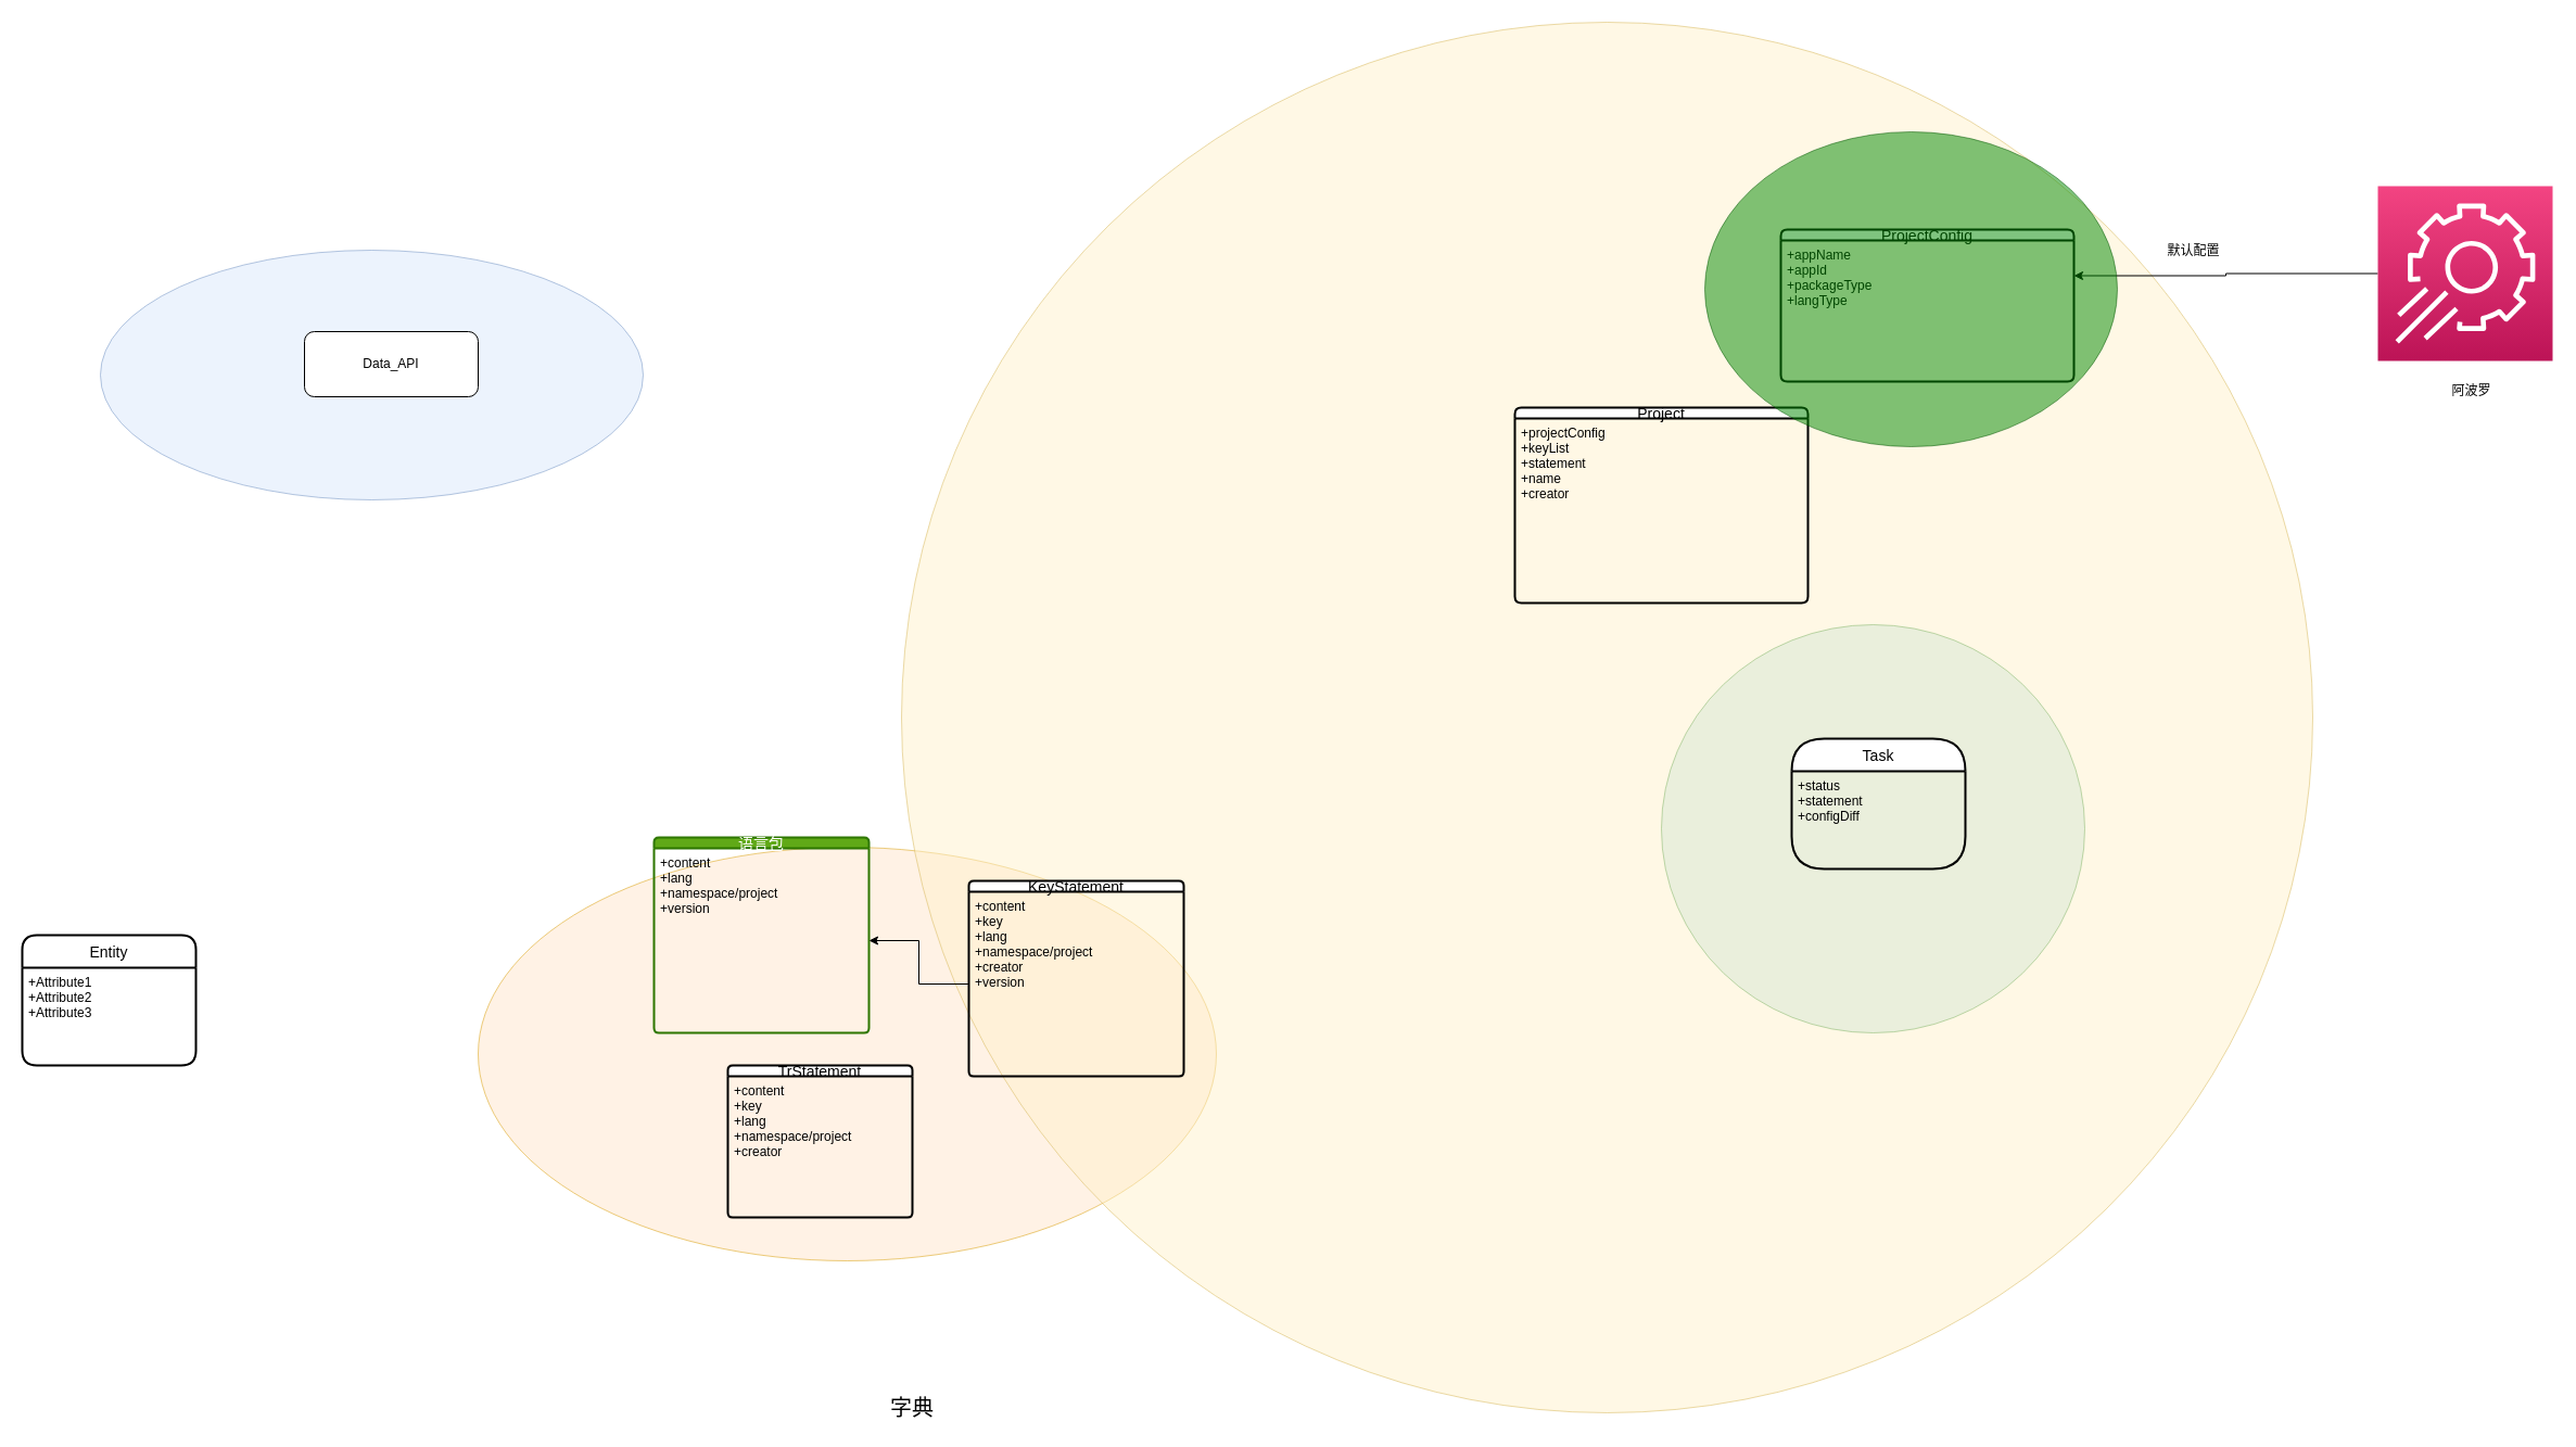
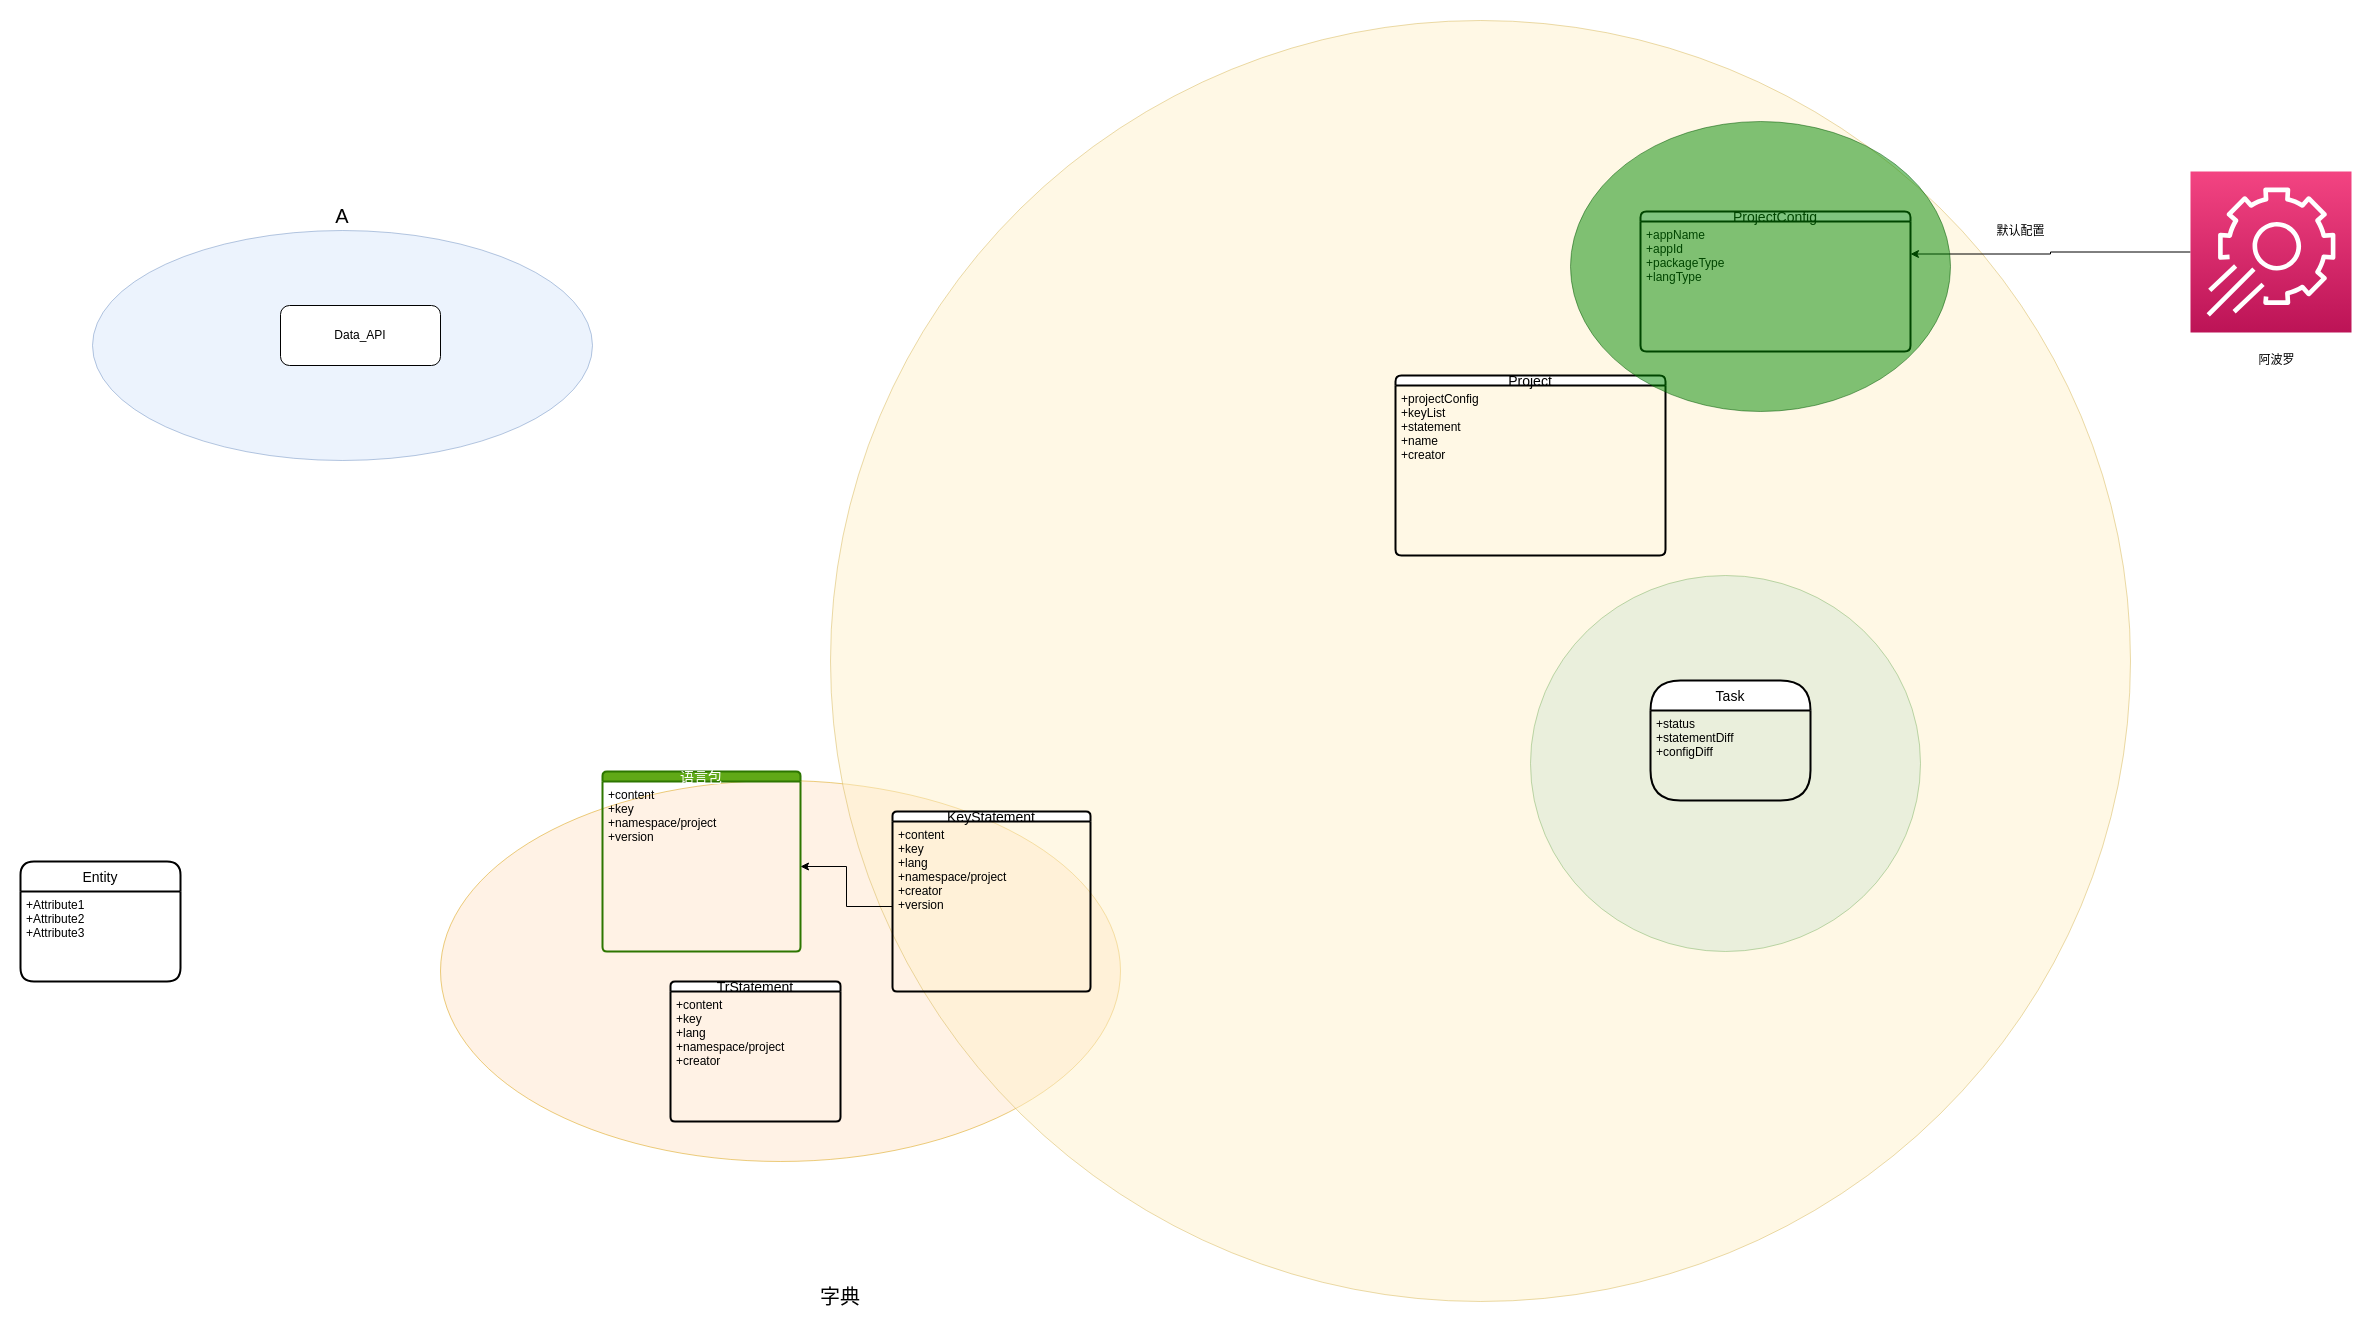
  <mxCell id="0" style=";html=1;" />
  <mxCell id="1" style=";html=1;" parent="0" />
  <mxCell id="2" value="" style="ellipse;whiteSpace=wrap;html=1;rounded=0;shadow=0;strokeWidth=1;fillColor=#dae8fc;fontSize=24;align=right;strokeColor=#6c8ebf;opacity=50;" parent="1" vertex="1"><mxGeometry x="92" y="230" width="500" height="230" as="geometry" /></mxCell>
  <mxCell id="3" value="" style="ellipse;whiteSpace=wrap;html=1;rounded=0;shadow=0;strokeWidth=1;fillColor=#ffe6cc;fontSize=24;align=center;strokeColor=#d79b00;opacity=50;" parent="1" vertex="1"><mxGeometry x="440" y="780" width="680" height="381" as="geometry" /></mxCell>
  <mxCell id="4" value="" style="ellipse;whiteSpace=wrap;html=1;rounded=0;shadow=0;strokeWidth=1;fillColor=#fff2cc;fontSize=24;align=right;strokeColor=#d6b656;opacity=50;" parent="1" vertex="1"><mxGeometry x="830" y="20" width="1300" height="1281" as="geometry" /></mxCell>
+ <mxCell id="5" value="A" style="text;html=1;strokeColor=none;fillColor=none;align=center;verticalAlign=middle;whiteSpace=wrap;rounded=0;shadow=0;fontSize=20;" parent="1" vertex="1"><mxGeometry x="302" y="200" width="80" height="30" as="geometry" /></mxCell>
  <mxCell id="6" value="字典" style="text;html=1;strokeColor=none;fillColor=none;align=center;verticalAlign=middle;whiteSpace=wrap;rounded=0;shadow=0;fontSize=20;" parent="1" vertex="1"><mxGeometry x="800" y="1281" width="80" height="30" as="geometry" /></mxCell>
  <mxCell id="7" value="Entity" style="swimlane;childLayout=stackLayout;horizontal=1;startSize=30;horizontalStack=0;rounded=1;fontSize=14;fontStyle=0;strokeWidth=2;resizeParent=0;resizeLast=1;shadow=0;dashed=0;align=center;" vertex="1" parent="1"><mxGeometry x="20" y="861" width="160" height="120" as="geometry" /></mxCell>
  <mxCell id="8" value="+Attribute1&#10;+Attribute2&#10;+Attribute3" style="align=left;strokeColor=none;fillColor=none;spacingLeft=4;fontSize=12;verticalAlign=top;resizable=0;rotatable=0;part=1;" vertex="1" parent="7"><mxGeometry y="30" width="160" height="90" as="geometry" /></mxCell>
  <mxCell id="9" value="TrStatement" style="swimlane;childLayout=stackLayout;horizontal=1;startSize=10;horizontalStack=0;rounded=1;fontSize=14;fontStyle=0;strokeWidth=2;resizeParent=0;resizeLast=1;shadow=0;dashed=0;align=center;" vertex="1" parent="1"><mxGeometry x="670" y="981" width="170" height="140" as="geometry" /></mxCell>
  <mxCell id="10" value="+content&#10;+key&#10;+lang&#10;+namespace/project&#10;+creator" style="align=left;strokeColor=none;fillColor=none;spacingLeft=4;fontSize=12;verticalAlign=top;resizable=0;rotatable=0;part=1;" vertex="1" parent="9"><mxGeometry y="10" width="170" height="130" as="geometry" /></mxCell>
  <mxCell id="11" value="" style="ellipse;whiteSpace=wrap;html=1;rounded=0;shadow=0;strokeWidth=1;fillColor=#d5e8d4;fontSize=24;align=right;strokeColor=#82b366;opacity=50;" parent="1" vertex="1"><mxGeometry x="1530" y="575" width="390" height="376" as="geometry" /></mxCell>
  <mxCell id="12" value="Project" style="swimlane;childLayout=stackLayout;horizontal=1;startSize=10;horizontalStack=0;rounded=1;fontSize=14;fontStyle=0;strokeWidth=2;resizeParent=0;resizeLast=1;shadow=0;dashed=0;align=center;arcSize=20;" vertex="1" parent="1"><mxGeometry x="1395" y="375" width="270" height="180" as="geometry" /></mxCell>
  <mxCell id="13" value="+projectConfig&#10;+keyList&#10;+statement&#10;+name&#10;+creator" style="align=left;strokeColor=none;fillColor=none;spacingLeft=4;fontSize=12;verticalAlign=top;resizable=0;rotatable=0;part=1;" vertex="1" parent="12"><mxGeometry y="10" width="270" height="170" as="geometry" /></mxCell>
  <mxCell id="14" value="ProjectConfig" style="swimlane;childLayout=stackLayout;horizontal=1;startSize=10;horizontalStack=0;rounded=1;fontSize=14;fontStyle=0;strokeWidth=2;resizeParent=0;resizeLast=1;shadow=0;dashed=0;align=center;arcSize=20;" vertex="1" parent="1"><mxGeometry x="1640" y="211" width="270" height="140" as="geometry" /></mxCell>
  <mxCell id="15" value="+appName&#10;+appId&#10;+packageType&#10;+langType" style="align=left;strokeColor=none;fillColor=none;spacingLeft=4;fontSize=12;verticalAlign=top;resizable=0;rotatable=0;part=1;" vertex="1" parent="14"><mxGeometry y="10" width="270" height="130" as="geometry" /></mxCell>
  <mxCell id="16" style="edgeStyle=orthogonalEdgeStyle;rounded=0;orthogonalLoop=1;jettySize=auto;html=1;entryX=1;entryY=0.25;entryDx=0;entryDy=0;" edge="1" parent="1" source="17" target="15"><mxGeometry relative="1" as="geometry" /></mxCell>
  <mxCell id="17" value="" style="sketch=0;points=[[0,0,0],[0.25,0,0],[0.5,0,0],[0.75,0,0],[1,0,0],[0,1,0],[0.25,1,0],[0.5,1,0],[0.75,1,0],[1,1,0],[0,0.25,0],[0,0.5,0],[0,0.75,0],[1,0.25,0],[1,0.5,0],[1,0.75,0]];points=[[0,0,0],[0.25,0,0],[0.5,0,0],[0.75,0,0],[1,0,0],[0,1,0],[0.25,1,0],[0.5,1,0],[0.75,1,0],[1,1,0],[0,0.25,0],[0,0.5,0],[0,0.75,0],[1,0.25,0],[1,0.5,0],[1,0.75,0]];outlineConnect=0;fontColor=#232F3E;gradientColor=#F34482;gradientDirection=north;fillColor=#BC1356;strokeColor=#ffffff;dashed=0;verticalLabelPosition=bottom;verticalAlign=top;align=center;html=1;fontSize=12;fontStyle=0;aspect=fixed;shape=mxgraph.aws4.resourceIcon;resIcon=mxgraph.aws4.app_config;" vertex="1" parent="1"><mxGeometry x="2190" y="171" width="161" height="161" as="geometry" /></mxCell>
  <mxCell id="18" value="阿波罗" style="text;html=1;resizable=0;autosize=1;align=center;verticalAlign=middle;points=[];fillColor=none;strokeColor=none;rounded=0;" vertex="1" parent="1"><mxGeometry x="2250.5" y="350" width="50" height="20" as="geometry" /></mxCell>
  <mxCell id="19" value="默认配置" style="text;html=1;resizable=0;autosize=1;align=center;verticalAlign=middle;points=[];fillColor=none;strokeColor=none;rounded=0;" vertex="1" parent="1"><mxGeometry x="1990" y="221" width="60" height="20" as="geometry" /></mxCell>
  <mxCell id="20" value="" style="ellipse;whiteSpace=wrap;html=1;rounded=0;shadow=0;strokeWidth=1;fillColor=#008a00;fontSize=24;align=right;strokeColor=#005700;opacity=50;fontColor=#ffffff;" parent="1" vertex="1"><mxGeometry x="1570" y="121" width="380" height="290" as="geometry" /></mxCell>
  <mxCell id="21" value="Task" style="swimlane;childLayout=stackLayout;horizontal=1;startSize=30;horizontalStack=0;rounded=1;fontSize=14;fontStyle=0;strokeWidth=2;resizeParent=0;resizeLast=1;shadow=0;dashed=0;align=center;arcSize=50;" vertex="1" parent="1"><mxGeometry x="1650" y="680" width="160" height="120" as="geometry" /></mxCell>
- <mxCell id="22" value="+status&#10;+statement&#10;+configDiff" style="align=left;strokeColor=none;fillColor=none;spacingLeft=4;fontSize=12;verticalAlign=top;resizable=0;rotatable=0;part=1;" vertex="1" parent="21"><mxGeometry y="30" width="160" height="90" as="geometry" /></mxCell>
+ <mxCell id="22" value="+status&#10;+statementDiff&#10;+configDiff" style="align=left;strokeColor=none;fillColor=none;spacingLeft=4;fontSize=12;verticalAlign=top;resizable=0;rotatable=0;part=1;" vertex="1" parent="21"><mxGeometry y="30" width="160" height="90" as="geometry" /></mxCell>
  <mxCell id="23" value="KeyStatement" style="swimlane;childLayout=stackLayout;horizontal=1;startSize=10;horizontalStack=0;rounded=1;fontSize=14;fontStyle=0;strokeWidth=2;resizeParent=0;resizeLast=1;shadow=0;dashed=0;align=center;" vertex="1" parent="1"><mxGeometry x="892" y="811" width="198" height="180" as="geometry" /></mxCell>
  <mxCell id="24" value="+content&#10;+key&#10;+lang&#10;+namespace/project&#10;+creator&#10;+version" style="align=left;strokeColor=none;fillColor=none;spacingLeft=4;fontSize=12;verticalAlign=top;resizable=0;rotatable=0;part=1;" vertex="1" parent="23"><mxGeometry y="10" width="198" height="170" as="geometry" /></mxCell>
  <mxCell id="25" value="语言包" style="swimlane;childLayout=stackLayout;horizontal=1;startSize=10;horizontalStack=0;rounded=1;fontSize=14;fontStyle=0;strokeWidth=2;resizeParent=0;resizeLast=1;shadow=0;dashed=0;align=center;fillColor=#60a917;fontColor=#ffffff;strokeColor=#2D7600;" vertex="1" parent="1"><mxGeometry x="602" y="771" width="198" height="180" as="geometry" /></mxCell>
- <mxCell id="26" value="+content&#10;+lang&#10;+namespace/project&#10;+version" style="align=left;strokeColor=none;fillColor=none;spacingLeft=4;fontSize=12;verticalAlign=top;resizable=0;rotatable=0;part=1;" vertex="1" parent="25"><mxGeometry y="10" width="198" height="170" as="geometry" /></mxCell>
+ <mxCell id="26" value="+content&#10;+key&#10;+namespace/project&#10;+version" style="align=left;strokeColor=none;fillColor=none;spacingLeft=4;fontSize=12;verticalAlign=top;resizable=0;rotatable=0;part=1;" vertex="1" parent="25"><mxGeometry y="10" width="198" height="170" as="geometry" /></mxCell>
  <mxCell id="27" style="edgeStyle=orthogonalEdgeStyle;rounded=0;orthogonalLoop=1;jettySize=auto;html=1;" edge="1" parent="1" source="24" target="26"><mxGeometry relative="1" as="geometry" /></mxCell>
  <mxCell id="28" value="Data_API" style="rounded=1;whiteSpace=wrap;html=1;align=center;" vertex="1" parent="1"><mxGeometry x="280" y="305" width="160" height="60" as="geometry" /></mxCell>
